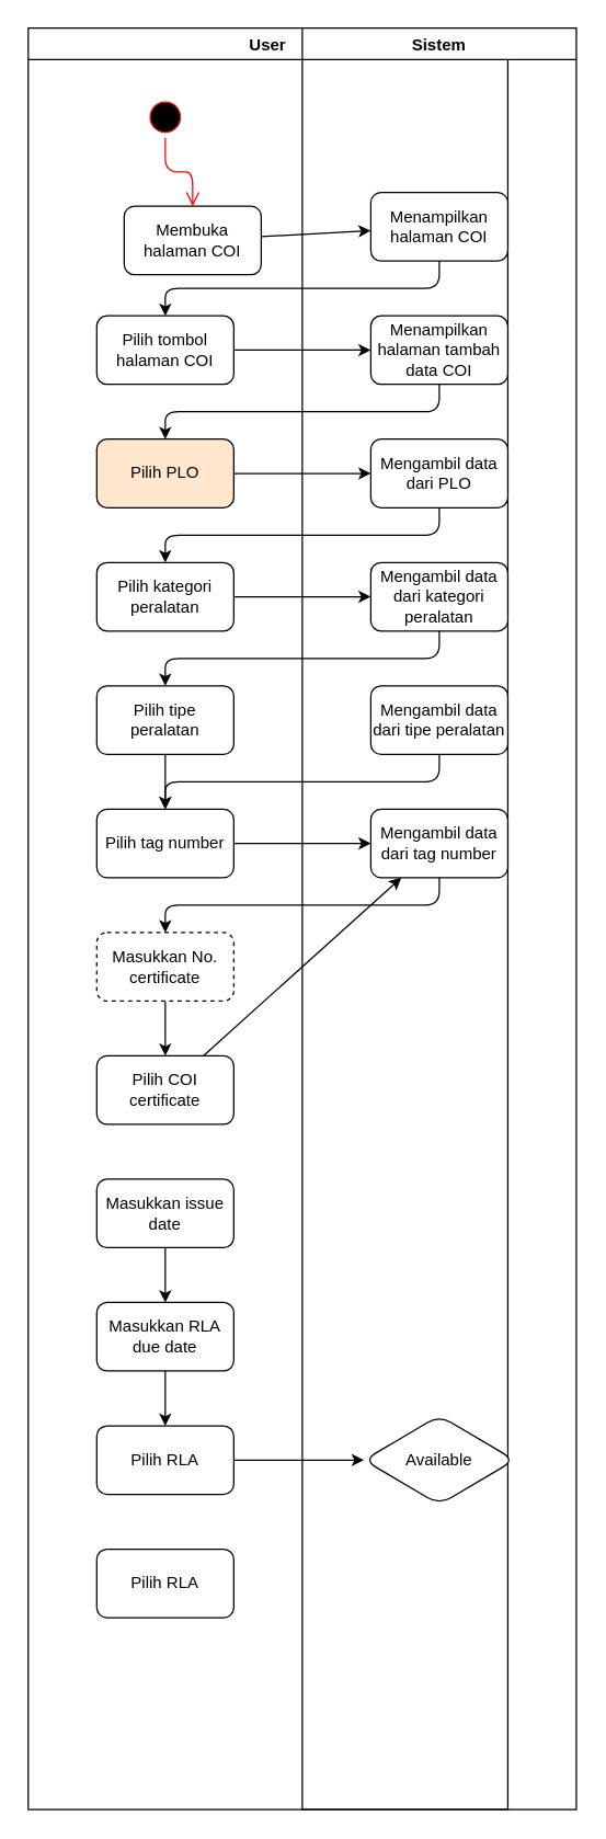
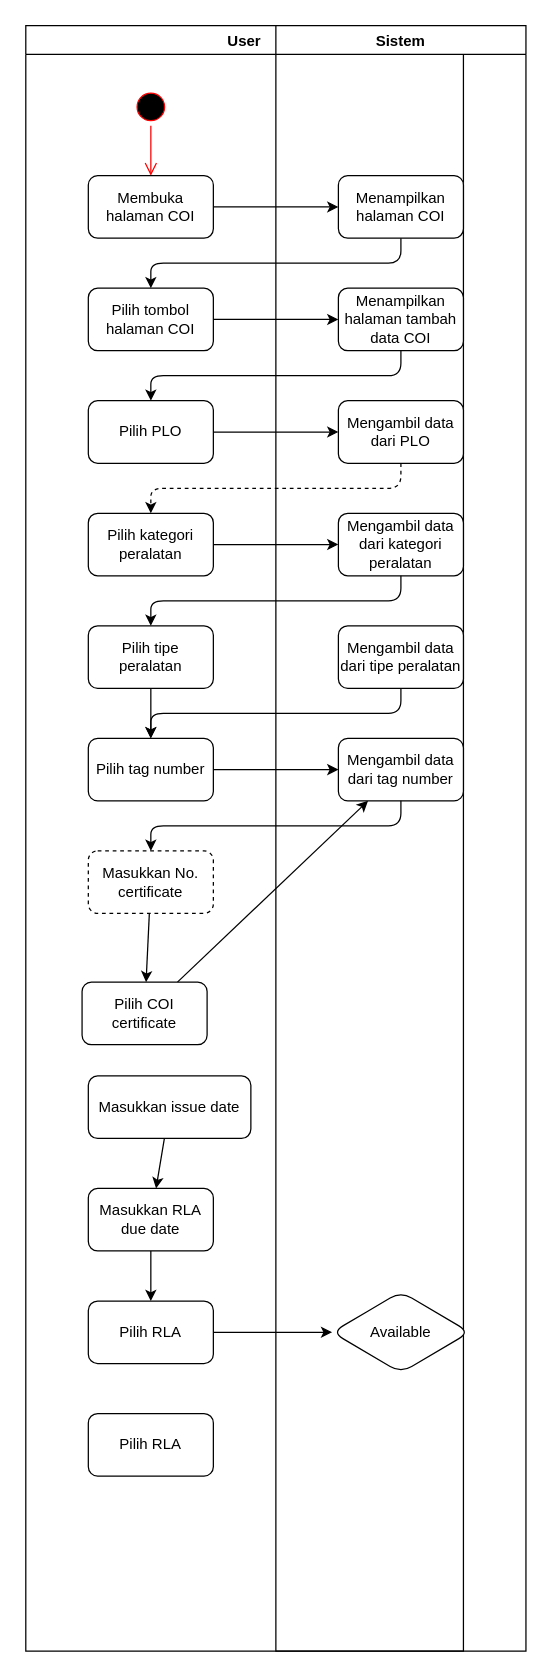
  <mxCell id="0" />
  <mxCell id="1" parent="0" />
  <mxCell id="2" value="User" style="swimlane;" vertex="1" parent="1"><mxGeometry x="20" y="20" width="350" height="1300" as="geometry" /></mxCell>
  <mxCell id="3" value="" style="ellipse;html=1;shape=startState;fillColor=#000000;strokeColor=#ff0000;" vertex="1" parent="2"><mxGeometry x="85" y="50" width="30" height="30" as="geometry" /></mxCell>
  <mxCell id="4" value="" style="edgeStyle=orthogonalEdgeStyle;html=1;verticalAlign=bottom;endArrow=open;endSize=8;strokeColor=#ff0000;entryX=0.5;entryY=0;entryDx=0;entryDy=0;" edge="1" source="3" parent="2" target="5"><mxGeometry relative="1" as="geometry"><mxPoint x="100" y="140" as="targetPoint" /></mxGeometry></mxCell>
- <mxCell id="5" value="Membuka halaman COI" style="rounded=1;whiteSpace=wrap;html=1;" vertex="1" parent="2"><mxGeometry x="70" y="130" width="100" height="50" as="geometry" /></mxCell>
+ <mxCell id="5" value="Membuka halaman COI" style="rounded=1;whiteSpace=wrap;html=1;" vertex="1" parent="2"><mxGeometry x="50" y="120" width="100" height="50" as="geometry" /></mxCell>
  <mxCell id="6" value="Pilih tombol halaman COI" style="rounded=1;whiteSpace=wrap;html=1;" vertex="1" parent="2"><mxGeometry x="50" y="210" width="100" height="50" as="geometry" /></mxCell>
- <mxCell id="7" value="Pilih PLO" style="rounded=1;whiteSpace=wrap;html=1;fillColor=#ffe6cc;" vertex="1" parent="2"><mxGeometry x="50" y="300" width="100" height="50" as="geometry" /></mxCell>
+ <mxCell id="7" value="Pilih PLO" style="rounded=1;whiteSpace=wrap;html=1;" vertex="1" parent="2"><mxGeometry x="50" y="300" width="100" height="50" as="geometry" /></mxCell>
  <mxCell id="8" value="Pilih kategori peralatan" style="rounded=1;whiteSpace=wrap;html=1;" vertex="1" parent="2"><mxGeometry x="50" y="390" width="100" height="50" as="geometry" /></mxCell>
  <mxCell id="9" value="Pilih tipe peralatan" style="rounded=1;whiteSpace=wrap;html=1;" vertex="1" parent="2"><mxGeometry x="50" y="480" width="100" height="50" as="geometry" /></mxCell>
  <mxCell id="10" value="" style="edgeStyle=none;html=1;" edge="1" parent="2" source="11" target="14"><mxGeometry relative="1" as="geometry" /></mxCell>
  <mxCell id="11" value="Masukkan No. certificate" style="rounded=1;whiteSpace=wrap;html=1;dashed=1;" vertex="1" parent="2"><mxGeometry x="50" y="660" width="100" height="50" as="geometry" /></mxCell>
  <mxCell id="12" value="Pilih tag number" style="rounded=1;whiteSpace=wrap;html=1;" vertex="1" parent="2"><mxGeometry x="50" y="570" width="100" height="50" as="geometry" /></mxCell>
  <mxCell id="13" value="" style="edgeStyle=none;html=1;" edge="1" parent="2" source="14" target="27"><mxGeometry relative="1" as="geometry" /></mxCell>
- <mxCell id="14" value="Pilih COI certificate" style="rounded=1;whiteSpace=wrap;html=1;" vertex="1" parent="2"><mxGeometry x="50" y="750" width="100" height="50" as="geometry" /></mxCell>
+ <mxCell id="14" value="Pilih COI certificate" style="rounded=1;whiteSpace=wrap;html=1;" vertex="1" parent="2"><mxGeometry x="45" y="765" width="100" height="50" as="geometry" /></mxCell>
  <mxCell id="15" value="" style="edgeStyle=none;html=1;" edge="1" parent="2" source="16" target="18"><mxGeometry relative="1" as="geometry" /></mxCell>
- <mxCell id="16" value="Masukkan issue date" style="rounded=1;whiteSpace=wrap;html=1;" vertex="1" parent="2"><mxGeometry x="50" y="840" width="100" height="50" as="geometry" /></mxCell>
+ <mxCell id="16" value="Masukkan issue date" style="rounded=1;whiteSpace=wrap;html=1;" vertex="1" parent="2"><mxGeometry x="50" y="840" width="130" height="50" as="geometry" /></mxCell>
  <mxCell id="17" value="" style="edgeStyle=none;html=1;" edge="1" parent="2" source="18" target="19"><mxGeometry relative="1" as="geometry" /></mxCell>
  <mxCell id="18" value="Masukkan RLA due date" style="rounded=1;whiteSpace=wrap;html=1;" vertex="1" parent="2"><mxGeometry x="50" y="930" width="100" height="50" as="geometry" /></mxCell>
  <mxCell id="19" value="Pilih RLA" style="rounded=1;whiteSpace=wrap;html=1;" vertex="1" parent="2"><mxGeometry x="50" y="1020" width="100" height="50" as="geometry" /></mxCell>
  <mxCell id="20" value="Pilih RLA" style="rounded=1;whiteSpace=wrap;html=1;" vertex="1" parent="2"><mxGeometry x="50" y="1110" width="100" height="50" as="geometry" /></mxCell>
  <mxCell id="21" value="Sistem" style="swimlane;" vertex="1" parent="1"><mxGeometry x="220" y="20" width="200" height="1300" as="geometry" /></mxCell>
  <mxCell id="22" value="Menampilkan halaman COI" style="rounded=1;whiteSpace=wrap;html=1;" vertex="1" parent="21"><mxGeometry x="50" y="120" width="100" height="50" as="geometry" /></mxCell>
  <mxCell id="23" value="Menampilkan halaman tambah data COI" style="rounded=1;whiteSpace=wrap;html=1;" vertex="1" parent="21"><mxGeometry x="50" y="210" width="100" height="50" as="geometry" /></mxCell>
  <mxCell id="24" value="Mengambil data dari PLO" style="rounded=1;whiteSpace=wrap;html=1;" vertex="1" parent="21"><mxGeometry x="50" y="300" width="100" height="50" as="geometry" /></mxCell>
  <mxCell id="25" value="Mengambil data dari kategori peralatan" style="rounded=1;whiteSpace=wrap;html=1;" vertex="1" parent="21"><mxGeometry x="50" y="390" width="100" height="50" as="geometry" /></mxCell>
  <mxCell id="26" value="Mengambil data dari tipe peralatan" style="rounded=1;whiteSpace=wrap;html=1;" vertex="1" parent="21"><mxGeometry x="50" y="480" width="100" height="50" as="geometry" /></mxCell>
  <mxCell id="27" value="Mengambil data dari tag number" style="rounded=1;whiteSpace=wrap;html=1;" vertex="1" parent="21"><mxGeometry x="50" y="570" width="100" height="50" as="geometry" /></mxCell>
  <mxCell id="28" value="Available" style="rhombus;whiteSpace=wrap;html=1;rounded=1;" vertex="1" parent="21"><mxGeometry x="45" y="1012.5" width="110" height="65" as="geometry" /></mxCell>
  <mxCell id="29" value="" style="edgeStyle=none;html=1;" edge="1" parent="1" source="5" target="22"><mxGeometry relative="1" as="geometry" /></mxCell>
  <mxCell id="30" value="" style="edgeStyle=none;html=1;entryX=0.5;entryY=0;entryDx=0;entryDy=0;exitX=0.5;exitY=1;exitDx=0;exitDy=0;" edge="1" parent="1" source="22" target="6"><mxGeometry relative="1" as="geometry"><Array as="points"><mxPoint x="320" y="210" /><mxPoint x="120" y="210" /></Array></mxGeometry></mxCell>
  <mxCell id="31" value="" style="edgeStyle=none;html=1;" edge="1" parent="1" source="6" target="23"><mxGeometry relative="1" as="geometry" /></mxCell>
  <mxCell id="32" value="" style="edgeStyle=none;html=1;entryX=0.5;entryY=0;entryDx=0;entryDy=0;" edge="1" parent="1" source="23" target="7"><mxGeometry relative="1" as="geometry"><Array as="points"><mxPoint x="320" y="300" /><mxPoint x="120" y="300" /></Array></mxGeometry></mxCell>
  <mxCell id="33" value="" style="edgeStyle=none;html=1;" edge="1" parent="1" source="7" target="24"><mxGeometry relative="1" as="geometry" /></mxCell>
- <mxCell id="34" value="" style="edgeStyle=none;html=1;entryX=0.5;entryY=0;entryDx=0;entryDy=0;exitX=0.5;exitY=1;exitDx=0;exitDy=0;" edge="1" parent="1" source="24" target="8"><mxGeometry relative="1" as="geometry"><Array as="points"><mxPoint x="320" y="390" /><mxPoint x="120" y="390" /></Array></mxGeometry></mxCell>
+ <mxCell id="34" value="" style="edgeStyle=none;html=1;entryX=0.5;entryY=0;entryDx=0;entryDy=0;exitX=0.5;exitY=1;exitDx=0;exitDy=0;dashed=1;" edge="1" parent="1" source="24" target="8"><mxGeometry relative="1" as="geometry"><Array as="points"><mxPoint x="320" y="390" /><mxPoint x="120" y="390" /></Array></mxGeometry></mxCell>
  <mxCell id="35" value="" style="edgeStyle=none;html=1;" edge="1" parent="1" source="8" target="25"><mxGeometry relative="1" as="geometry" /></mxCell>
  <mxCell id="36" value="" style="edgeStyle=none;html=1;" edge="1" parent="1" source="25" target="9"><mxGeometry relative="1" as="geometry"><Array as="points"><mxPoint x="320" y="480" /><mxPoint x="120" y="480" /></Array></mxGeometry></mxCell>
  <mxCell id="37" value="" style="edgeStyle=none;html=1;" edge="1" parent="1" source="9" target="12"><mxGeometry relative="1" as="geometry" /></mxCell>
  <mxCell id="38" value="" style="edgeStyle=none;html=1;" edge="1" parent="1" source="12" target="27"><mxGeometry relative="1" as="geometry" /></mxCell>
  <mxCell id="39" style="edgeStyle=none;html=1;exitX=0.5;exitY=1;exitDx=0;exitDy=0;entryX=0.5;entryY=0;entryDx=0;entryDy=0;" edge="1" parent="1" source="26" target="12"><mxGeometry relative="1" as="geometry"><Array as="points"><mxPoint x="320" y="570" /><mxPoint x="120" y="570" /></Array></mxGeometry></mxCell>
  <mxCell id="40" value="" style="edgeStyle=none;html=1;entryX=0.5;entryY=0;entryDx=0;entryDy=0;" edge="1" parent="1" source="27" target="11"><mxGeometry relative="1" as="geometry"><mxPoint x="305" y="690" as="targetPoint" /><Array as="points"><mxPoint x="320" y="660" /><mxPoint x="120" y="660" /></Array></mxGeometry></mxCell>
  <mxCell id="41" value="" style="edgeStyle=none;html=1;" edge="1" parent="1" source="19" target="28"><mxGeometry relative="1" as="geometry" /></mxCell>
